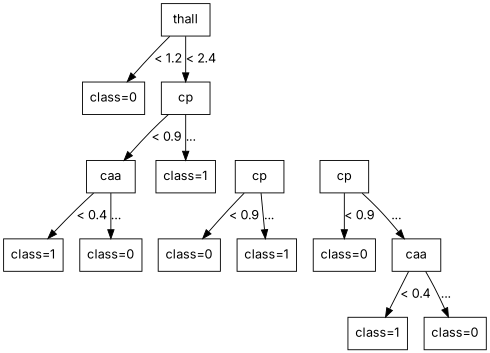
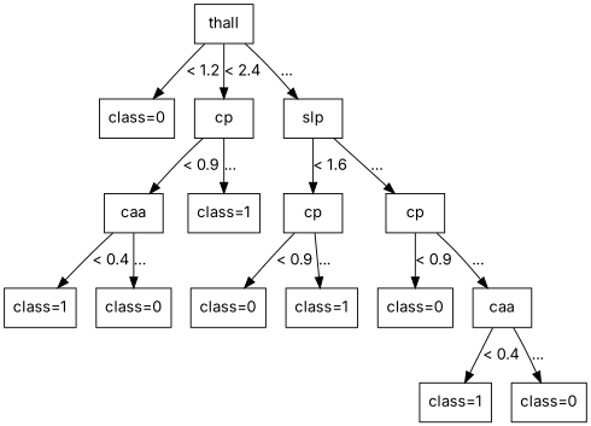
  digraph {
    fontname=Inter
    node [fillcolor=white shape=box style=filled fontname=Inter]
    edge [fontname=Inter]
    n1 [label=thall]
    n2 [label="class=0"]
    n3 [label=cp]
+   n4 [label=slp]
    n5 [label=caa]
    n6 [label="class=1"]
    n7 [label=cp]
    n8 [label=cp]
    n9 [label="class=1"]
    n10 [label="class=0"]
    n11 [label="class=0"]
    n12 [label="class=1"]
    n13 [label="class=0"]
    n14 [label=caa]
    n15 [label="class=1"]
    n16 [label="class=0"]
    n1 -> n2 [label="< 1.2"]
    n1 -> n3 [label="< 2.4"]
+   n1 -> n4 [label="..."]
    n3 -> n5 [label="< 0.9"]
    n3 -> n6 [label="..."]
+   n4 -> n7 [label="< 1.6"]
+   n4 -> n8 [label="..."]
    n5 -> n9 [label="< 0.4"]
    n5 -> n10 [label="..."]
    n7 -> n11 [label="< 0.9"]
    n7 -> n12 [label="..."]
    n8 -> n13 [label="< 0.9"]
    n8 -> n14 [label="..."]
    n14 -> n15 [label="< 0.4"]
    n14 -> n16 [label="..."]
  }
